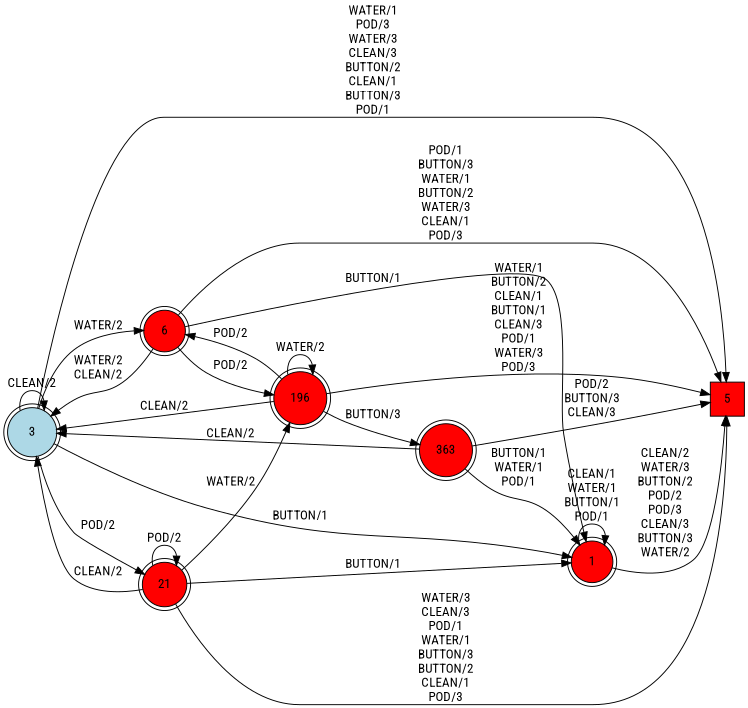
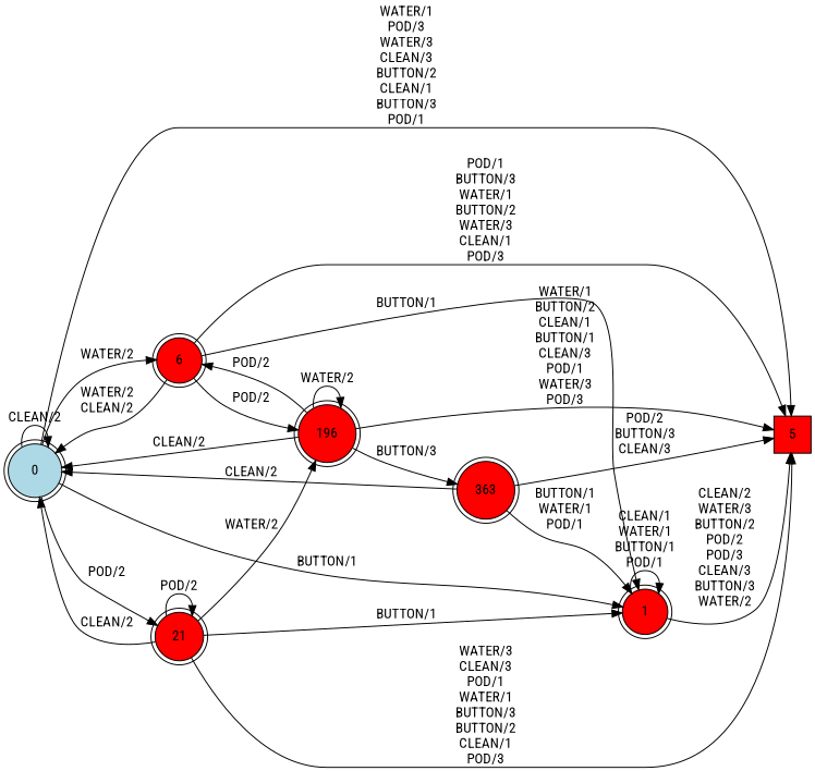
  digraph {
    rankdir=LR
    fontname="Roboto Condensed"
    node [fillcolor=red shape=doublecircle style=filled fontname="Roboto Condensed"]
    edge [fontname="Roboto Condensed"]
-   0 [fillcolor=lightblue isInitial=True label=3]
+   0 [fillcolor=lightblue isInitial=True]
    1
    5 [shape=square]
    6
    21
    196
    363
    0 -> 0 [label="CLEAN/2"]
    0 -> 1 [label="BUTTON/1"]
    0 -> 5 [label="WATER/1\nPOD/3\nWATER/3\nCLEAN/3\nBUTTON/2\nCLEAN/1\nBUTTON/3\nPOD/1"]
    0 -> 6 [label="WATER/2"]
    0 -> 21 [label="POD/2"]
    1 -> 1 [label="CLEAN/1\nWATER/1\nBUTTON/1\nPOD/1"]
    1 -> 5 [label="CLEAN/2\nWATER/3\nBUTTON/2\nPOD/2\nPOD/3\nCLEAN/3\nBUTTON/3\nWATER/2"]
    6 -> 0 [label="WATER/2\nCLEAN/2"]
    6 -> 1 [label="BUTTON/1"]
    6 -> 5 [label="POD/1\nBUTTON/3\nWATER/1\nBUTTON/2\nWATER/3\nCLEAN/1\nPOD/3"]
    6 -> 196 [label="POD/2"]
    21 -> 0 [label="CLEAN/2"]
    21 -> 1 [label="BUTTON/1"]
    21 -> 5 [label="WATER/3\nCLEAN/3\nPOD/1\nWATER/1\nBUTTON/3\nBUTTON/2\nCLEAN/1\nPOD/3"]
    21 -> 21 [label="POD/2"]
    21 -> 196 [label="WATER/2"]
    196 -> 0 [label="CLEAN/2"]
    196 -> 5 [label="WATER/1\nBUTTON/2\nCLEAN/1\nBUTTON/1\nCLEAN/3\nPOD/1\nWATER/3\nPOD/3"]
    196 -> 6 [label="POD/2"]
    196 -> 196 [label="WATER/2"]
    196 -> 363 [label="BUTTON/3"]
    363 -> 0 [label="CLEAN/2"]
    363 -> 1 [label="BUTTON/1\nWATER/1\nPOD/1"]
    363 -> 5 [label="POD/2\nBUTTON/3\nCLEAN/3"]
  }
